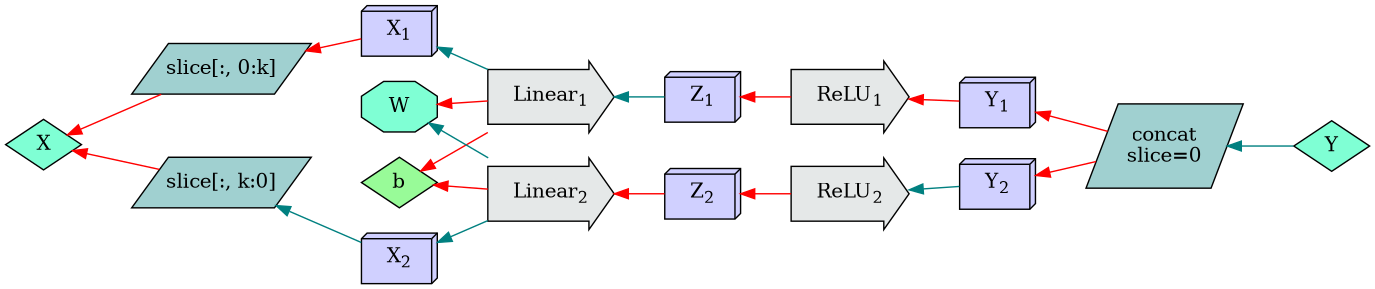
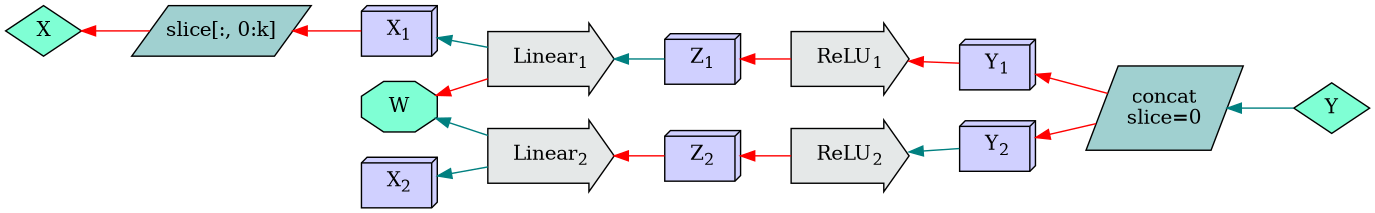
  digraph {
    rankdir=RL
    node [fillcolor="#d0d0ff" shape=box3d style=filled]
    edge [color=red]
    X [fillcolor=aquamarine shape=diamond]
    n2 [label=<X<sub>1</sub>>]
    n3 [color=black fillcolor="#a0d0d0" label=<slice[:, 0:k]> margin=0 shape=parallelogram]
    n4 [label=<X<sub>2</sub>>]
-   n5 [color=black fillcolor="#a0d0d0" label=<slice[:, k:0]> margin=0 shape=parallelogram]
    W [fillcolor=aquamarine shape=octagon]
-   b [fillcolor=palegreen shape=diamond]
    n8 [label=<Z<sub>1</sub>>]
    n9 [fillcolor="#E5E8E8" label=<Linear<sub>1</sub>> margin=0.25 shape=rarrow]
    n10 [label=<Z<sub>2</sub>>]
    n11 [fillcolor="#E5E8E8" label=<Linear<sub>2</sub>> margin=0.25 shape=rarrow]
    Y [fillcolor=aquamarine shape=diamond]
    n13 [color=black fillcolor="#a0d0d0" label=<          <table border="0" cellspacing="0" cellpadding="0">            <tr><td>concat</td></tr>            <tr><td>slice=0</td></tr>            </table>       > margin=0 shape=parallelogram]
    n14 [label=<Y<sub>1</sub>>]
    n15 [label=<Y<sub>2</sub>>]
    n16 [fillcolor="#E5E8E8" label=<ReLU<sub>1</sub>> margin=0.25 shape=rarrow]
    n17 [fillcolor="#E5E8E8" label=<ReLU<sub>2</sub>> margin=0.25 shape=rarrow]
    n2 -> n3
    n3 -> X
-   n4 -> n5 [color=teal]
-   n5 -> X
    n8 -> n9 [color=teal]
    n9 -> n2 [color=teal]
    n9 -> W
-   n9 -> b
    n10 -> n11
    n11 -> n4 [color=teal]
    n11 -> W [color=teal]
-   n11 -> b
    Y -> n13 [color=teal]
    n13 -> n14
    n13 -> n15
    n14 -> n16
    n15 -> n17 [color=teal]
    n16 -> n8
    n17 -> n10
  }
